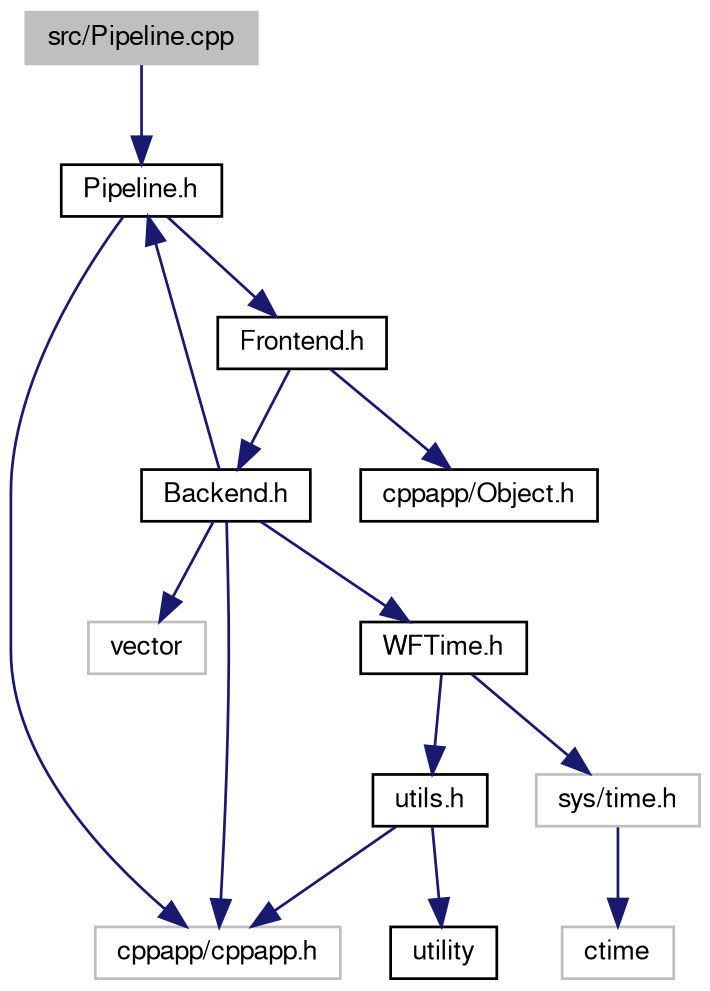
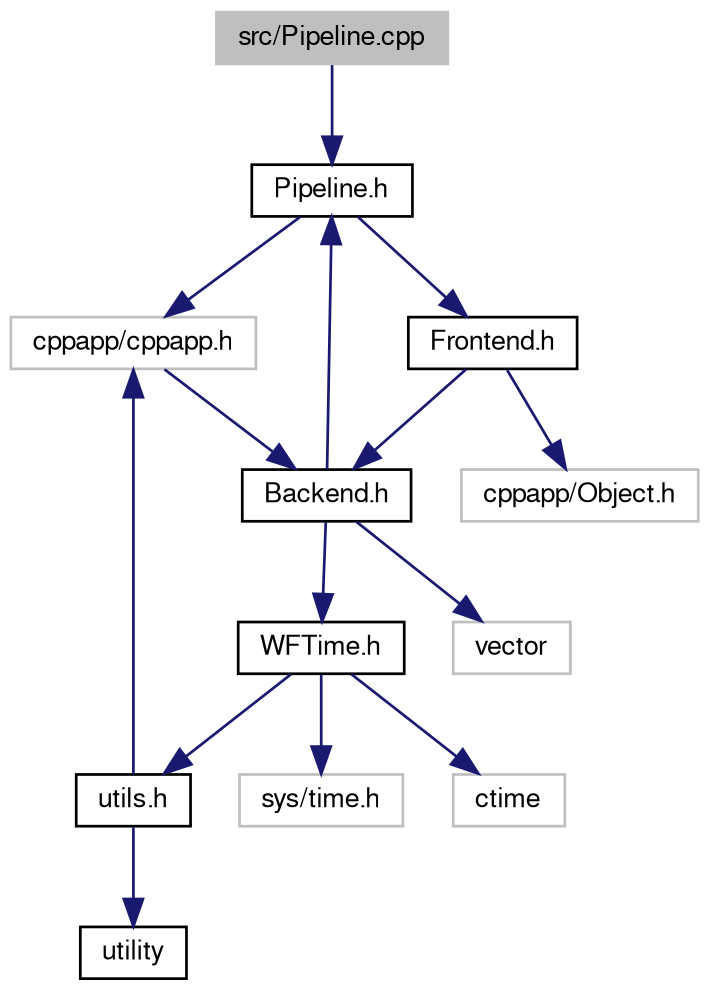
  digraph {
    node [color=grey75 fillcolor=white fontname=FreeSans fontsize=10 shape=record style=filled]
    edge [color=midnightblue fontname=FreeSans fontsize=10 labelfontname=FreeSans labelfontsize=10 style=solid]
    n1 [fillcolor=grey75 fontcolor=black height=0.2 label="src/Pipeline.cpp" width=0.4]
    n2 [color=black height=0.2 label="Pipeline.h" width=0.4]
    n3 [height=0.2 label="cppapp/cppapp.h" width=0.4]
    n4 [color=black height=0.2 label="Frontend.h" width=0.4]
    n5 [color=black height=0.2 label="Backend.h" width=0.4]
-   n6 [color=black height=0.2 label="cppapp/Object.h" width=0.4]
+   n6 [height=0.2 label="cppapp/Object.h" width=0.4]
    n7 [height=0.2 label=vector width=0.4]
    n8 [color=black height=0.2 label="WFTime.h" width=0.4]
    n9 [height=0.2 label=ctime width=0.4]
    n10 [height=0.2 label="sys/time.h" width=0.4]
    n11 [color=black height=0.2 label="utils.h" width=0.4]
    n12 [color=black height=0.2 label=utility width=0.4]
    n1 -> n2
    n2 -> n3
    n2 -> n4
    n4 -> n5
    n4 -> n6
    n5 -> n2
-   n5 -> n3
+   n3 -> n5
    n5 -> n7
    n5 -> n8
-   n10 -> n9
+   n8 -> n9
    n8 -> n10
    n8 -> n11
    n11 -> n3
    n11 -> n12
  }
